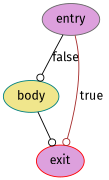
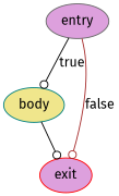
  digraph {
    fontname="Fira Sans"
    node [fillcolor=plum fontname="Fira Sans" style=filled]
    edge [arrowhead=odot color=black fontname="Fira Sans"]
    n1 [color=gray40 label=entry]
    body [color=teal fillcolor=khaki]
    n3 [color=red label=exit]
-   n1 -> body [label=false]
-   n1 -> n3 [color=brown label=true]
+   n1 -> body [label=true]
+   n1 -> n3 [color=brown label=false]
    body -> n3
  }
